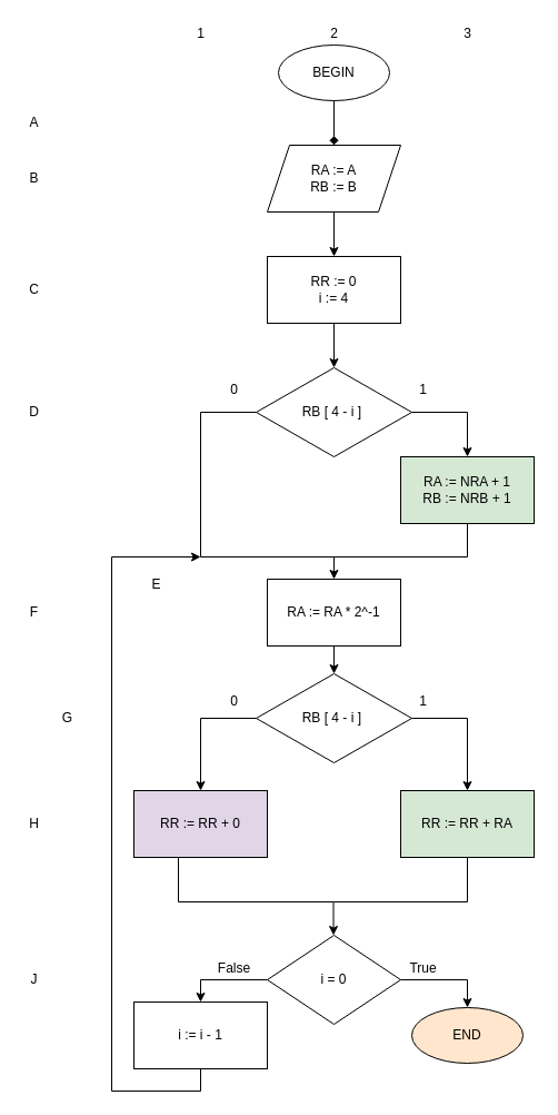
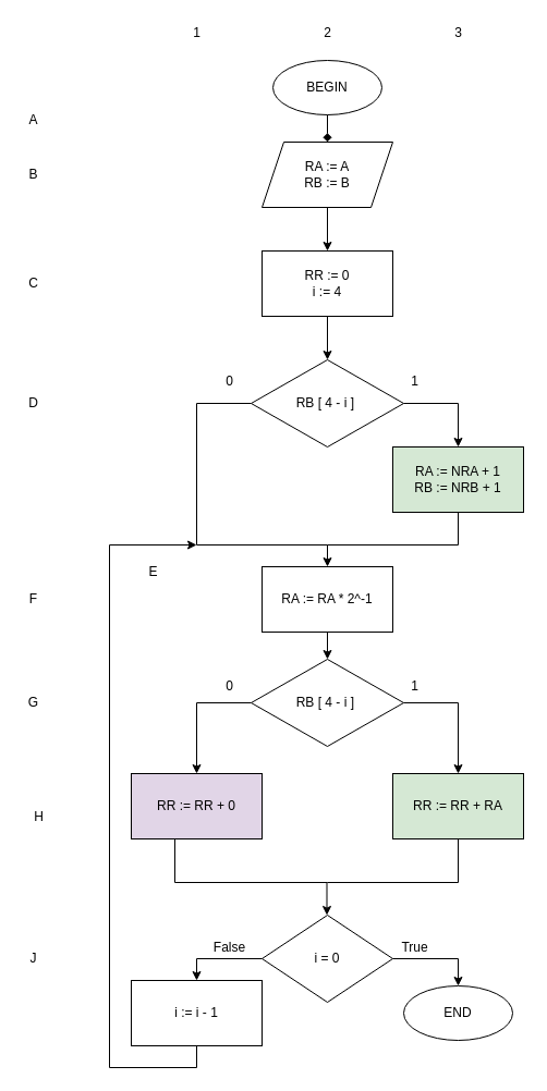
  <mxCell id="0" />
  <mxCell id="1" parent="0" />
- <mxCell id="2" value="BEGIN" style="ellipse;whiteSpace=wrap;html=1;" vertex="1" parent="1"><mxGeometry x="250" y="40" width="100" height="50" as="geometry" /></mxCell>
+ <mxCell id="2" value="BEGIN" style="ellipse;whiteSpace=wrap;html=1;" vertex="1" parent="1"><mxGeometry x="250" y="55" width="100" height="50" as="geometry" /></mxCell>
  <mxCell id="3" value="RA := A&lt;br&gt;RB := B" style="shape=parallelogram;perimeter=parallelogramPerimeter;whiteSpace=wrap;html=1;fixedSize=1;" vertex="1" parent="1"><mxGeometry x="240" y="130" width="120" height="60" as="geometry" /></mxCell>
  <mxCell id="4" value="" style="endArrow=diamond;html=1;rounded=0;" edge="1" parent="1" source="2" target="3"><mxGeometry width="50" height="50" relative="1" as="geometry"><mxPoint x="310" y="310" as="sourcePoint" /><mxPoint x="360" y="260" as="targetPoint" /></mxGeometry></mxCell>
  <mxCell id="5" value="RR := 0&lt;br&gt;i := 4" style="rounded=0;whiteSpace=wrap;html=1;" vertex="1" parent="1"><mxGeometry x="240" y="230" width="120" height="60" as="geometry" /></mxCell>
  <mxCell id="6" value="" style="endArrow=classic;html=1;rounded=0;entryX=0.5;entryY=0;entryDx=0;entryDy=0;" edge="1" parent="1" source="3" target="5"><mxGeometry width="50" height="50" relative="1" as="geometry"><mxPoint x="310" y="280" as="sourcePoint" /><mxPoint x="360" y="230" as="targetPoint" /></mxGeometry></mxCell>
  <mxCell id="7" value="" style="endArrow=none;html=1;rounded=0;entryX=1;entryY=0.5;entryDx=0;entryDy=0;" edge="1" parent="1" target="51"><mxGeometry width="50" height="50" relative="1" as="geometry"><mxPoint x="420" y="370" as="sourcePoint" /><mxPoint x="350" y="220" as="targetPoint" /></mxGeometry></mxCell>
  <mxCell id="8" value="" style="endArrow=none;html=1;rounded=0;exitX=0;exitY=0.5;exitDx=0;exitDy=0;" edge="1" parent="1" source="51"><mxGeometry width="50" height="50" relative="1" as="geometry"><mxPoint x="300" y="270" as="sourcePoint" /><mxPoint x="180" y="370" as="targetPoint" /></mxGeometry></mxCell>
  <mxCell id="9" value="RA := NRA + 1&lt;br&gt;RB := NRB + 1" style="rounded=0;whiteSpace=wrap;html=1;fillColor=#d5e8d4;" vertex="1" parent="1"><mxGeometry x="360" y="410" width="120" height="60" as="geometry" /></mxCell>
  <mxCell id="10" value="RA := RA * 2^-1" style="rounded=0;whiteSpace=wrap;html=1;" vertex="1" parent="1"><mxGeometry x="240" y="520" width="120" height="60" as="geometry" /></mxCell>
  <mxCell id="11" value="" style="endArrow=none;html=1;rounded=0;" edge="1" parent="1"><mxGeometry width="50" height="50" relative="1" as="geometry"><mxPoint x="180" y="500" as="sourcePoint" /><mxPoint x="300" y="500" as="targetPoint" /></mxGeometry></mxCell>
  <mxCell id="12" value="" style="endArrow=classic;html=1;rounded=0;entryX=0.5;entryY=0;entryDx=0;entryDy=0;" edge="1" parent="1" target="10"><mxGeometry width="50" height="50" relative="1" as="geometry"><mxPoint x="300" y="500" as="sourcePoint" /><mxPoint x="360" y="330" as="targetPoint" /></mxGeometry></mxCell>
  <mxCell id="13" value="" style="endArrow=none;html=1;rounded=0;entryX=0.5;entryY=1;entryDx=0;entryDy=0;" edge="1" parent="1" target="9"><mxGeometry width="50" height="50" relative="1" as="geometry"><mxPoint x="420" y="500" as="sourcePoint" /><mxPoint x="360" y="440" as="targetPoint" /></mxGeometry></mxCell>
  <mxCell id="14" value="" style="endArrow=none;html=1;rounded=0;" edge="1" parent="1"><mxGeometry width="50" height="50" relative="1" as="geometry"><mxPoint x="300" y="500" as="sourcePoint" /><mxPoint x="420" y="500" as="targetPoint" /></mxGeometry></mxCell>
  <mxCell id="15" value="0" style="text;html=1;align=center;verticalAlign=middle;resizable=0;points=[];autosize=1;strokeColor=none;fillColor=none;" vertex="1" parent="1"><mxGeometry x="200" y="340" width="20" height="20" as="geometry" /></mxCell>
  <mxCell id="16" value="1" style="text;html=1;align=center;verticalAlign=middle;resizable=0;points=[];autosize=1;strokeColor=none;fillColor=none;strokeWidth=1;" vertex="1" parent="1"><mxGeometry x="370" y="340" width="20" height="20" as="geometry" /></mxCell>
  <mxCell id="17" value="RB [ 4 - i ]&amp;nbsp;" style="rhombus;whiteSpace=wrap;html=1;strokeWidth=1;" vertex="1" parent="1"><mxGeometry x="230" y="605" width="140" height="80" as="geometry" /></mxCell>
  <mxCell id="18" value="" style="endArrow=classic;html=1;rounded=0;exitX=0.5;exitY=1;exitDx=0;exitDy=0;entryX=0.5;entryY=0;entryDx=0;entryDy=0;" edge="1" parent="1" source="10" target="17"><mxGeometry width="50" height="50" relative="1" as="geometry"><mxPoint x="310" y="600" as="sourcePoint" /><mxPoint x="280" y="600" as="targetPoint" /></mxGeometry></mxCell>
  <mxCell id="19" value="" style="endArrow=none;html=1;rounded=0;exitX=1;exitY=0.5;exitDx=0;exitDy=0;" edge="1" parent="1" source="17"><mxGeometry width="50" height="50" relative="1" as="geometry"><mxPoint x="310" y="600" as="sourcePoint" /><mxPoint x="420" y="645" as="targetPoint" /></mxGeometry></mxCell>
  <mxCell id="20" value="" style="endArrow=none;html=1;rounded=0;exitX=0;exitY=0.5;exitDx=0;exitDy=0;" edge="1" parent="1" source="17"><mxGeometry width="50" height="50" relative="1" as="geometry"><mxPoint x="310" y="600" as="sourcePoint" /><mxPoint x="180" y="645" as="targetPoint" /></mxGeometry></mxCell>
  <mxCell id="21" value="1" style="text;html=1;align=center;verticalAlign=middle;resizable=0;points=[];autosize=1;strokeColor=none;fillColor=none;strokeWidth=1;" vertex="1" parent="1"><mxGeometry x="370" y="620" width="20" height="20" as="geometry" /></mxCell>
  <mxCell id="22" value="0" style="text;html=1;align=center;verticalAlign=middle;resizable=0;points=[];autosize=1;strokeColor=none;fillColor=none;" vertex="1" parent="1"><mxGeometry x="200" y="620" width="20" height="20" as="geometry" /></mxCell>
  <mxCell id="23" value="RR := RR + RA" style="rounded=0;whiteSpace=wrap;html=1;strokeWidth=1;fillColor=#d5e8d4;" vertex="1" parent="1"><mxGeometry x="360" y="710" width="120" height="60" as="geometry" /></mxCell>
  <mxCell id="24" value="" style="endArrow=classic;html=1;rounded=0;entryX=0.5;entryY=0;entryDx=0;entryDy=0;" edge="1" parent="1" target="23"><mxGeometry width="50" height="50" relative="1" as="geometry"><mxPoint x="420" y="645" as="sourcePoint" /><mxPoint x="360" y="770" as="targetPoint" /></mxGeometry></mxCell>
  <mxCell id="25" value="RR := RR + 0" style="rounded=0;whiteSpace=wrap;html=1;strokeWidth=1;fillColor=#e1d5e7;" vertex="1" parent="1"><mxGeometry x="120" y="710" width="120" height="60" as="geometry" /></mxCell>
  <mxCell id="26" value="" style="endArrow=classic;html=1;rounded=0;entryX=0.5;entryY=0;entryDx=0;entryDy=0;" edge="1" parent="1" target="25"><mxGeometry width="50" height="50" relative="1" as="geometry"><mxPoint x="180" y="645" as="sourcePoint" /><mxPoint x="230" y="750" as="targetPoint" /></mxGeometry></mxCell>
  <mxCell id="27" value="" style="endArrow=none;html=1;rounded=0;" edge="1" parent="1"><mxGeometry width="50" height="50" relative="1" as="geometry"><mxPoint x="160" y="770" as="sourcePoint" /><mxPoint x="160" y="810" as="targetPoint" /></mxGeometry></mxCell>
  <mxCell id="28" value="" style="endArrow=none;html=1;rounded=0;exitX=0.5;exitY=1;exitDx=0;exitDy=0;" edge="1" parent="1" source="23"><mxGeometry width="50" height="50" relative="1" as="geometry"><mxPoint x="170" y="780" as="sourcePoint" /><mxPoint x="420" y="810" as="targetPoint" /></mxGeometry></mxCell>
  <mxCell id="29" value="" style="endArrow=none;html=1;rounded=0;" edge="1" parent="1"><mxGeometry width="50" height="50" relative="1" as="geometry"><mxPoint x="160" y="810" as="sourcePoint" /><mxPoint x="300" y="810" as="targetPoint" /></mxGeometry></mxCell>
  <mxCell id="30" value="" style="endArrow=none;html=1;rounded=0;" edge="1" parent="1"><mxGeometry width="50" height="50" relative="1" as="geometry"><mxPoint x="300" y="810" as="sourcePoint" /><mxPoint x="420" y="810" as="targetPoint" /></mxGeometry></mxCell>
  <mxCell id="31" value="" style="endArrow=classic;html=1;rounded=0;" edge="1" parent="1"><mxGeometry width="50" height="50" relative="1" as="geometry"><mxPoint x="299.5" y="810" as="sourcePoint" /><mxPoint x="299.5" y="840" as="targetPoint" /></mxGeometry></mxCell>
  <mxCell id="32" value="i = 0" style="rhombus;whiteSpace=wrap;html=1;strokeWidth=1;" vertex="1" parent="1"><mxGeometry x="240" y="840" width="120" height="80" as="geometry" /></mxCell>
  <mxCell id="33" value="" style="endArrow=none;html=1;rounded=0;entryX=1;entryY=0.5;entryDx=0;entryDy=0;" edge="1" parent="1" target="32"><mxGeometry width="50" height="50" relative="1" as="geometry"><mxPoint x="420" y="880" as="sourcePoint" /><mxPoint x="190" y="920" as="targetPoint" /></mxGeometry></mxCell>
  <mxCell id="34" value="" style="endArrow=none;html=1;rounded=0;entryX=0;entryY=0.5;entryDx=0;entryDy=0;" edge="1" parent="1" target="32"><mxGeometry width="50" height="50" relative="1" as="geometry"><mxPoint x="180" y="880" as="sourcePoint" /><mxPoint x="350" y="890" as="targetPoint" /></mxGeometry></mxCell>
  <mxCell id="35" value="True" style="text;html=1;align=center;verticalAlign=middle;resizable=0;points=[];autosize=1;strokeColor=none;fillColor=none;" vertex="1" parent="1"><mxGeometry x="360" y="860" width="40" height="20" as="geometry" /></mxCell>
  <mxCell id="36" value="False" style="text;html=1;align=center;verticalAlign=middle;resizable=0;points=[];autosize=1;strokeColor=none;fillColor=none;" vertex="1" parent="1"><mxGeometry x="190" y="860" width="40" height="20" as="geometry" /></mxCell>
  <mxCell id="37" value="" style="endArrow=classic;html=1;rounded=0;" edge="1" parent="1" target="38"><mxGeometry width="50" height="50" relative="1" as="geometry"><mxPoint x="420" y="880" as="sourcePoint" /><mxPoint x="400" y="940" as="targetPoint" /></mxGeometry></mxCell>
- <mxCell id="38" value="END" style="ellipse;whiteSpace=wrap;html=1;strokeWidth=1;fillColor=#ffe6cc;" vertex="1" parent="1"><mxGeometry x="370" y="905" width="100" height="50" as="geometry" /></mxCell>
+ <mxCell id="38" value="END" style="ellipse;whiteSpace=wrap;html=1;strokeWidth=1;" vertex="1" parent="1"><mxGeometry x="370" y="905" width="100" height="50" as="geometry" /></mxCell>
  <mxCell id="39" value="i := i - 1" style="rounded=0;whiteSpace=wrap;html=1;strokeWidth=1;" vertex="1" parent="1"><mxGeometry x="120" y="900" width="120" height="60" as="geometry" /></mxCell>
  <mxCell id="40" value="" style="endArrow=classic;html=1;rounded=0;entryX=0.5;entryY=0;entryDx=0;entryDy=0;" edge="1" parent="1" target="39"><mxGeometry width="50" height="50" relative="1" as="geometry"><mxPoint x="180" y="880" as="sourcePoint" /><mxPoint x="190" y="920" as="targetPoint" /></mxGeometry></mxCell>
  <mxCell id="41" value="" style="endArrow=none;html=1;rounded=0;exitX=0.5;exitY=1;exitDx=0;exitDy=0;" edge="1" parent="1" source="39"><mxGeometry width="50" height="50" relative="1" as="geometry"><mxPoint x="140" y="880" as="sourcePoint" /><mxPoint x="180" y="980" as="targetPoint" /></mxGeometry></mxCell>
  <mxCell id="42" value="" style="endArrow=none;html=1;rounded=0;" edge="1" parent="1"><mxGeometry width="50" height="50" relative="1" as="geometry"><mxPoint x="180" y="980" as="sourcePoint" /><mxPoint x="100" y="980" as="targetPoint" /></mxGeometry></mxCell>
  <mxCell id="43" value="" style="endArrow=none;html=1;rounded=0;" edge="1" parent="1"><mxGeometry width="50" height="50" relative="1" as="geometry"><mxPoint x="100" y="980" as="sourcePoint" /><mxPoint x="100" y="500" as="targetPoint" /></mxGeometry></mxCell>
  <mxCell id="44" value="" style="endArrow=classic;html=1;rounded=0;" edge="1" parent="1"><mxGeometry width="50" height="50" relative="1" as="geometry"><mxPoint x="100" y="500" as="sourcePoint" /><mxPoint x="180" y="500" as="targetPoint" /></mxGeometry></mxCell>
  <mxCell id="45" value="1" style="text;html=1;align=center;verticalAlign=middle;resizable=0;points=[];autosize=1;strokeColor=none;fillColor=none;" vertex="1" parent="1"><mxGeometry x="170" width="20" height="20" as="geometry" y="20" /></mxCell>
  <mxCell id="46" value="2" style="text;html=1;align=center;verticalAlign=middle;resizable=0;points=[];autosize=1;strokeColor=none;fillColor=none;" vertex="1" parent="1"><mxGeometry x="290" width="20" height="20" as="geometry" y="20" /></mxCell>
  <mxCell id="47" value="3" style="text;html=1;align=center;verticalAlign=middle;resizable=0;points=[];autosize=1;strokeColor=none;fillColor=none;" vertex="1" parent="1"><mxGeometry x="410" width="20" height="20" as="geometry" y="20" /></mxCell>
  <mxCell id="48" value="A" style="text;html=1;align=center;verticalAlign=middle;resizable=0;points=[];autosize=1;strokeColor=none;fillColor=none;" vertex="1" parent="1"><mxGeometry x="20" y="100" width="20" height="20" as="geometry" /></mxCell>
  <mxCell id="49" value="B" style="text;html=1;align=center;verticalAlign=middle;resizable=0;points=[];autosize=1;strokeColor=none;fillColor=none;" vertex="1" parent="1"><mxGeometry x="20" y="150" width="20" height="20" as="geometry" /></mxCell>
  <mxCell id="50" value="C" style="text;html=1;align=center;verticalAlign=middle;resizable=0;points=[];autosize=1;strokeColor=none;fillColor=none;" vertex="1" parent="1"><mxGeometry x="20" y="250" width="20" height="20" as="geometry" /></mxCell>
  <mxCell id="51" value="RB [ 4 - i ]&amp;nbsp;" style="rhombus;whiteSpace=wrap;html=1;strokeWidth=1;" vertex="1" parent="1"><mxGeometry x="230" y="330" width="140" height="80" as="geometry" /></mxCell>
  <mxCell id="52" value="" style="endArrow=none;html=1;rounded=0;" edge="1" parent="1"><mxGeometry width="50" height="50" relative="1" as="geometry"><mxPoint x="180" y="370" as="sourcePoint" /><mxPoint x="180" y="500" as="targetPoint" /></mxGeometry></mxCell>
  <mxCell id="53" value="" style="endArrow=classic;html=1;rounded=0;entryX=0.5;entryY=0;entryDx=0;entryDy=0;" edge="1" parent="1" target="9"><mxGeometry width="50" height="50" relative="1" as="geometry"><mxPoint x="420" y="370" as="sourcePoint" /><mxPoint x="270" y="300" as="targetPoint" /></mxGeometry></mxCell>
  <mxCell id="54" value="" style="endArrow=classic;html=1;rounded=0;exitX=0.5;exitY=1;exitDx=0;exitDy=0;entryX=0.5;entryY=0;entryDx=0;entryDy=0;" edge="1" parent="1" source="5"><mxGeometry width="50" height="50" relative="1" as="geometry"><mxPoint x="230" y="360" as="sourcePoint" /><mxPoint x="300" y="330" as="targetPoint" /></mxGeometry></mxCell>
  <mxCell id="55" value="D" style="text;html=1;align=center;verticalAlign=middle;resizable=0;points=[];autosize=1;strokeColor=none;fillColor=none;" vertex="1" parent="1"><mxGeometry x="20" y="360" width="20" height="20" as="geometry" /></mxCell>
  <mxCell id="56" value="E" style="text;html=1;align=center;verticalAlign=middle;resizable=0;points=[];autosize=1;strokeColor=none;fillColor=none;" vertex="1" parent="1"><mxGeometry x="130" y="515" width="20" height="20" as="geometry" /></mxCell>
  <mxCell id="57" value="F" style="text;html=1;align=center;verticalAlign=middle;resizable=0;points=[];autosize=1;strokeColor=none;fillColor=none;" vertex="1" parent="1"><mxGeometry x="20" y="540" width="20" height="20" as="geometry" /></mxCell>
- <mxCell id="58" value="G" style="text;html=1;align=center;verticalAlign=middle;resizable=0;points=[];autosize=1;strokeColor=none;fillColor=none;" vertex="1" parent="1"><mxGeometry x="50" y="635" width="20" height="20" as="geometry" /></mxCell>
- <mxCell id="59" value="H" style="text;html=1;align=center;verticalAlign=middle;resizable=0;points=[];autosize=1;strokeColor=none;fillColor=none;" vertex="1" parent="1"><mxGeometry x="20" y="730" width="20" height="20" as="geometry" /></mxCell>
+ <mxCell id="58" value="G" style="text;html=1;align=center;verticalAlign=middle;resizable=0;points=[];autosize=1;strokeColor=none;fillColor=none;" vertex="1" parent="1"><mxGeometry x="20" y="635" width="20" height="20" as="geometry" /></mxCell>
+ <mxCell id="59" value="H" style="text;html=1;align=center;verticalAlign=middle;resizable=0;points=[];autosize=1;strokeColor=none;fillColor=none;" vertex="1" parent="1"><mxGeometry x="25" y="740" width="20" height="20" as="geometry" /></mxCell>
  <mxCell id="60" value="J" style="text;html=1;align=center;verticalAlign=middle;resizable=0;points=[];autosize=1;strokeColor=none;fillColor=none;" vertex="1" parent="1"><mxGeometry x="20" y="870" width="20" height="20" as="geometry" /></mxCell>
